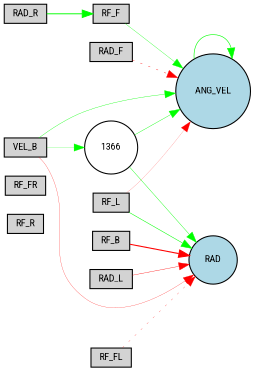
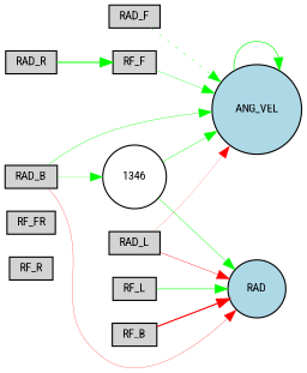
  digraph {
    fontname="Roboto Condensed"
    rankdir=LR
    node [fillcolor=lightgray fontname="Roboto Condensed" fontsize=9 shape=box style=filled]
    edge [color=green fontname="Roboto Condensed" style=solid]
    RF_R [height=0.2 width=0.2]
    RF_FR [height=0.2 width=0.2]
    RF_F [height=0.2 width=0.2]
    ANG_VEL [fillcolor=lightblue height=0.2 shape=circle width=0.2]
-   RF_FL [height=0.2 width=0.2]
    n6 [fillcolor=lightblue height=0.2 label=RAD shape=circle width=0.2]
    RF_L [height=0.2 width=0.2]
    RF_B [height=0.2 width=0.2]
    RAD_F [height=0.2 width=0.2]
    RAD_L [height=0.2 width=0.2]
-   RAD_B [height=0.2 width=0.2 label=VEL_B]
-   1366 [fillcolor=white height=0.2 shape=circle width=0.2]
+   RAD_B [height=0.2 width=0.2]
+   1366 [fillcolor=white height=0.2 shape=circle width=0.2 label=1346]
    RAD_R [height=0.2 width=0.2]
    RF_F -> ANG_VEL [penwidth=0.2857659968220844]
    ANG_VEL -> ANG_VEL [penwidth=0.5653009760827905]
-   RF_FL -> n6 [color=red penwidth=0.21517837495460995 style=dotted]
-   RF_L -> ANG_VEL [color=red penwidth=0.1285389423666254]
+   RAD_L -> ANG_VEL [color=red penwidth=0.1285389423666254]
    RF_L -> n6 [penwidth=0.4815204877355911]
    RF_B -> n6 [color=red penwidth=1.0078481603612328]
-   RAD_F -> ANG_VEL [color=red penwidth=0.33763147756082135 style=dotted]
+   RAD_F -> ANG_VEL [penwidth=0.33763147756082135 style=dotted]
    RAD_L -> n6 [color=red penwidth=0.32859647749323245]
    RAD_B -> ANG_VEL [penwidth=0.3264529966543715]
    RAD_B -> n6 [color=red penwidth=0.21717800648219382]
    RAD_B -> 1366 [penwidth=0.2140070828664416]
    1366 -> ANG_VEL [penwidth=0.3618631239573846]
    1366 -> n6 [penwidth=0.36322163663224816]
    RAD_R -> RF_F [penwidth=0.8806536240872054]
  }
